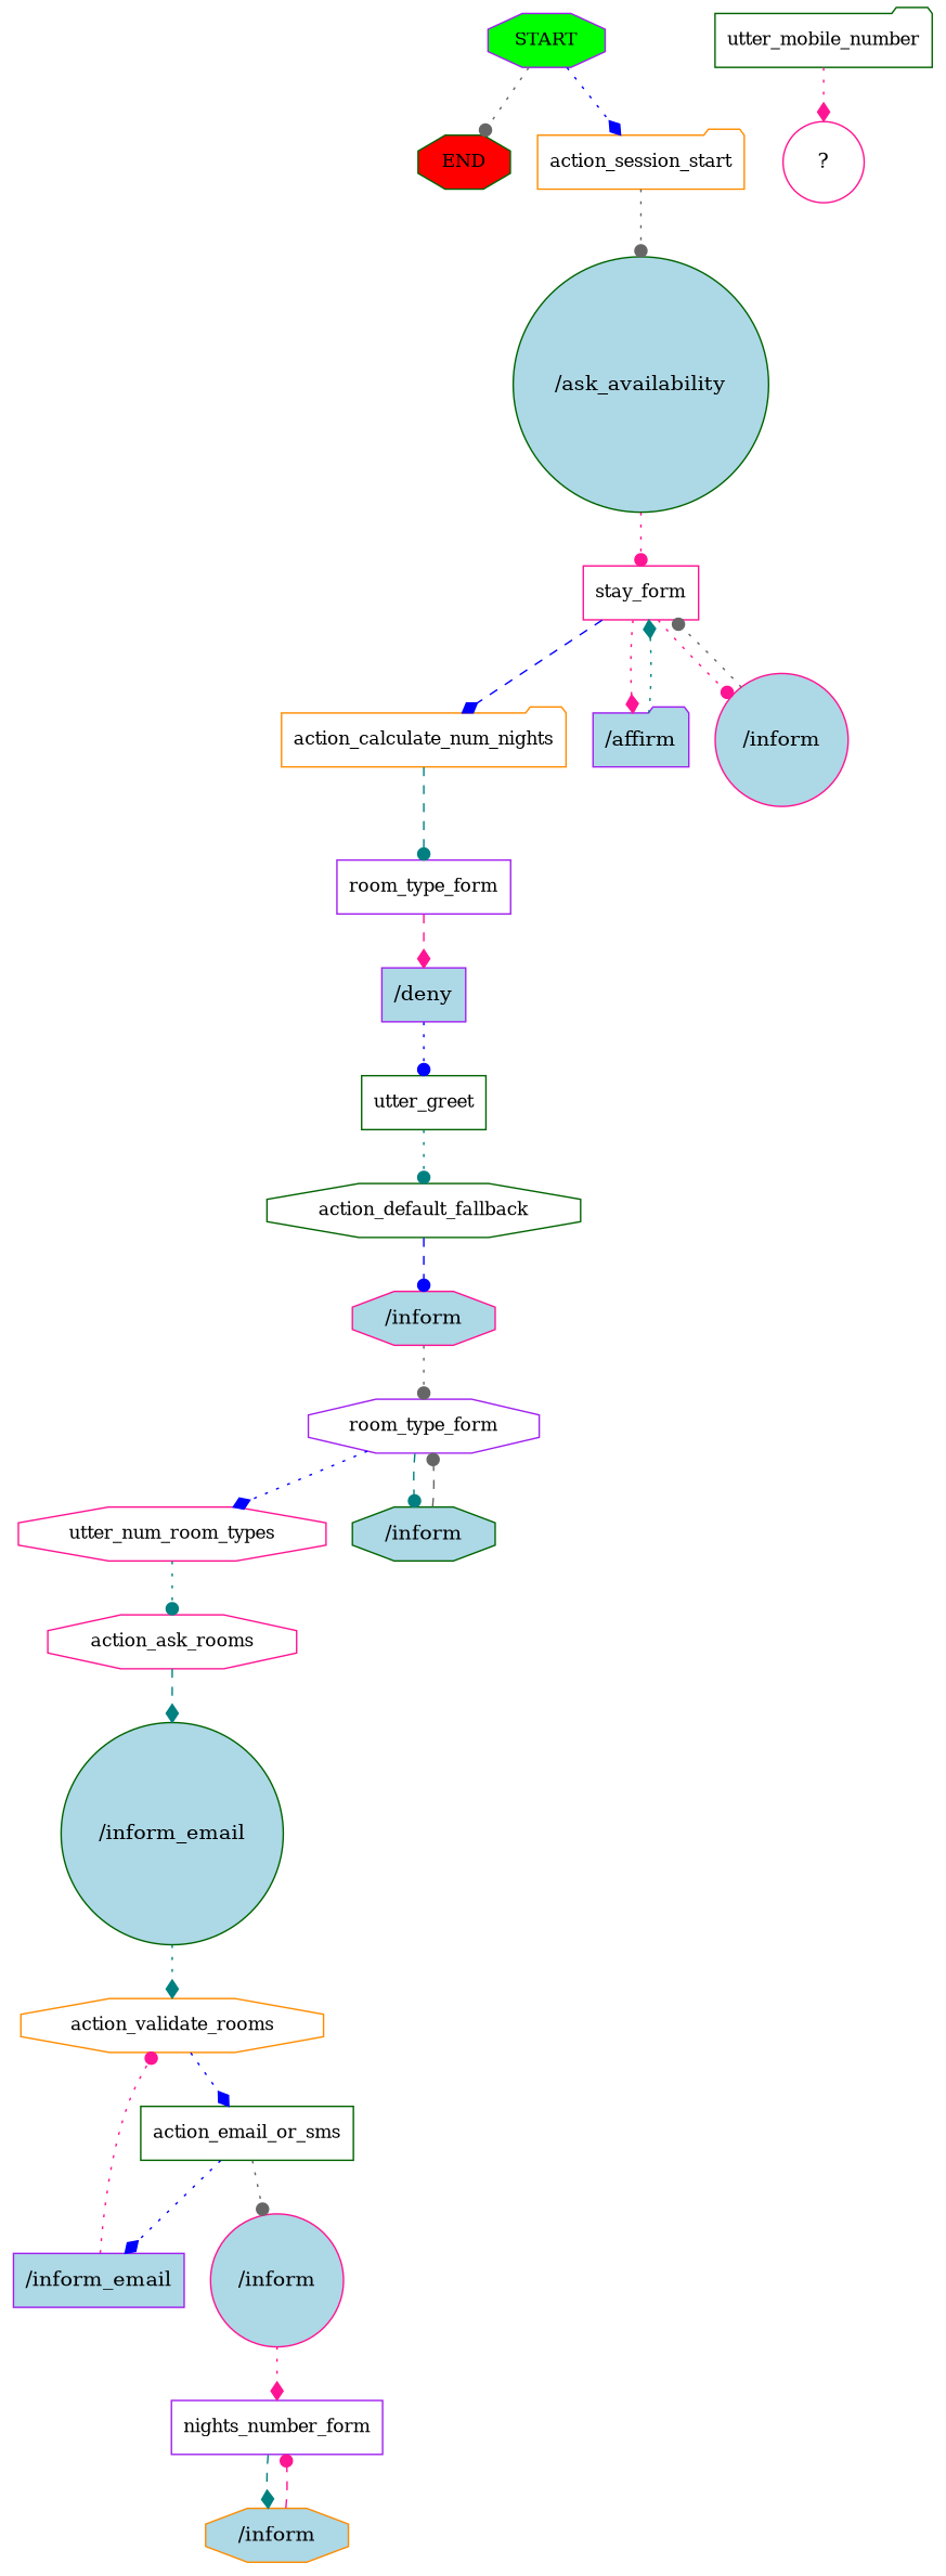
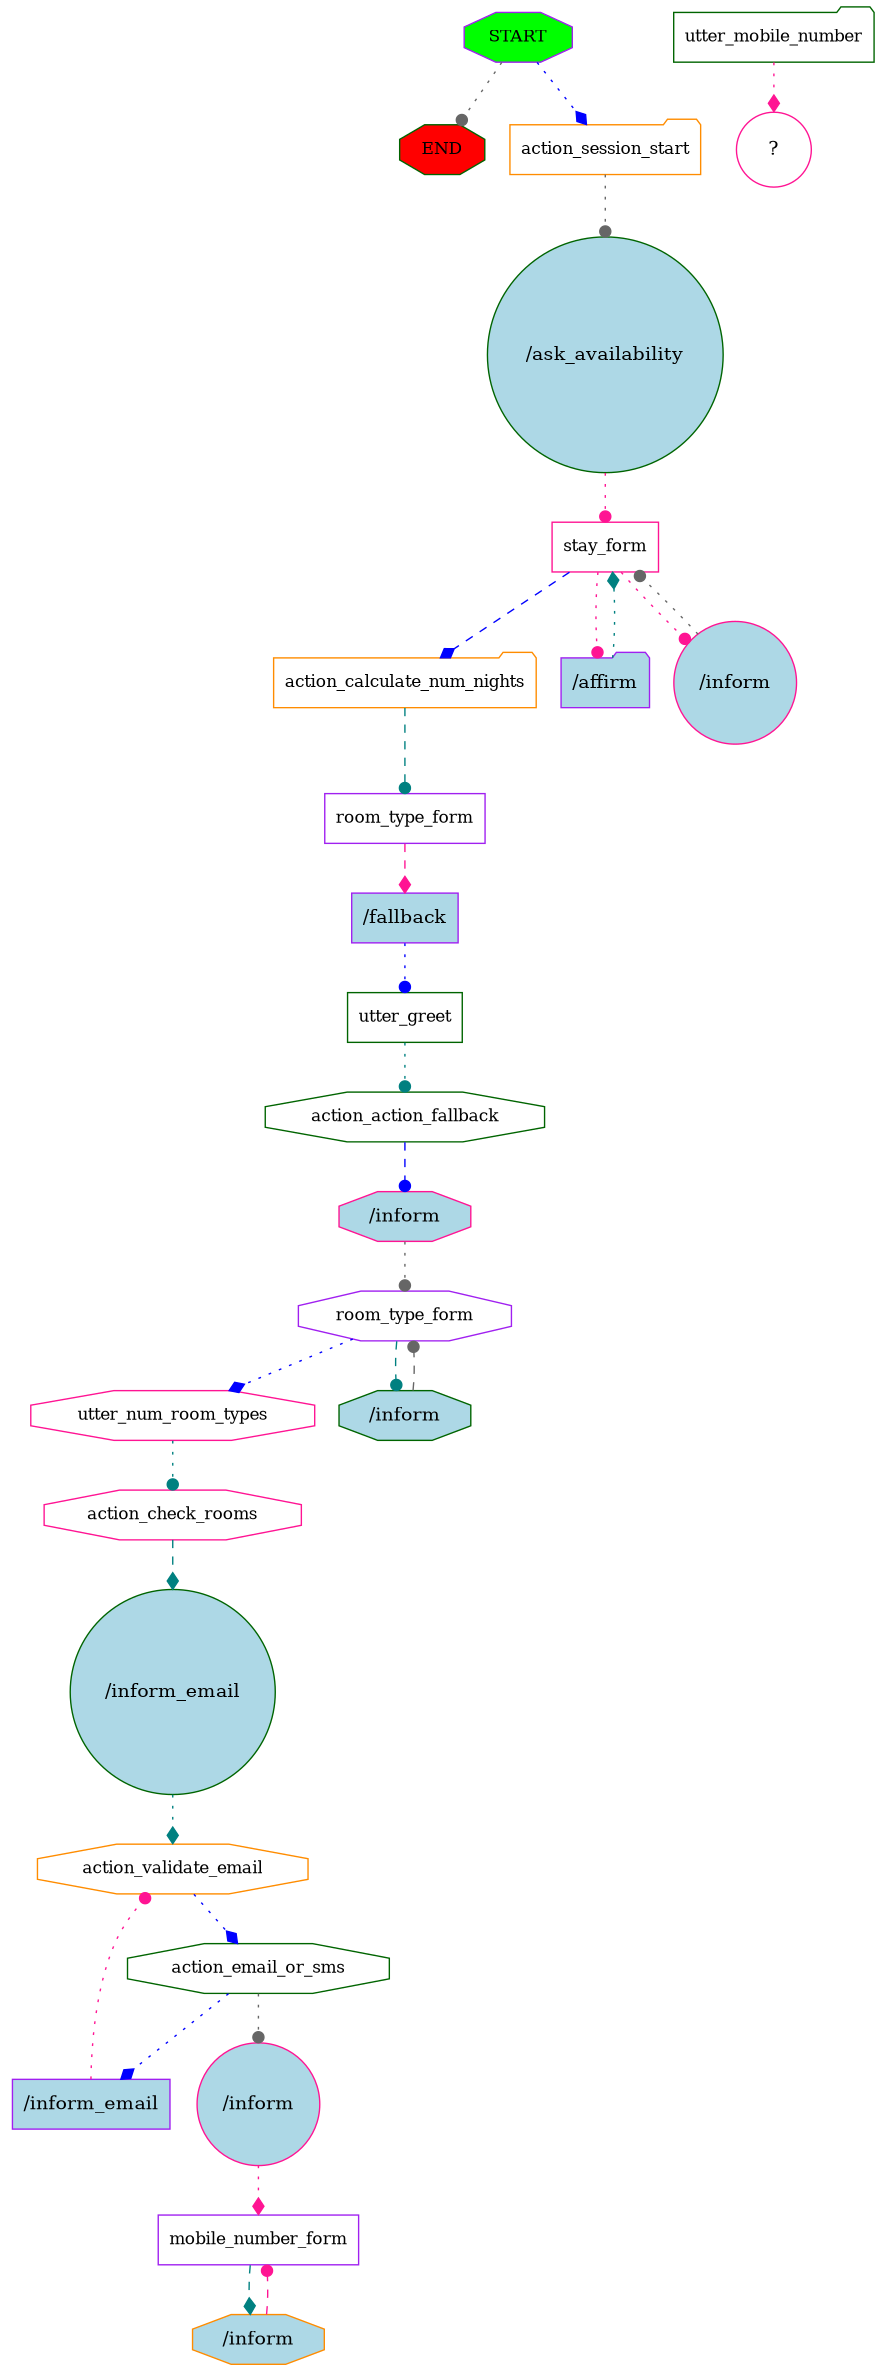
  digraph {
    node [color=darkgreen fontsize=12 shape=octagon]
    edge [arrowhead=dot color=deeppink style=dotted]
    n1 [color=purple fillcolor=green label=START style=filled]
    n2 [fillcolor=red label=END style=filled]
    n3 [color=darkorange label=action_session_start shape=folder]
    n4 [fillcolor=lightblue label="/ask_availability" shape=circle style=filled fontsize=""]
    n5 [color=deeppink label=stay_form shape=box]
    n6 [color=darkorange label=action_calculate_num_nights shape=folder]
    n7 [color=purple fillcolor=lightblue label="/affirm" shape=folder style=filled fontsize=""]
    n8 [color=deeppink fillcolor=lightblue label="/inform" shape=circle style=filled fontsize=""]
    n9 [color=purple label=room_type_form shape=box]
-   n10 [color=purple fillcolor=lightblue label="/deny" shape=box style=filled fontsize=""]
+   n10 [color=purple fillcolor=lightblue label="/fallback" shape=box style=filled fontsize=""]
    n11 [label=utter_greet shape=box]
-   n12 [label=action_default_fallback]
+   n12 [label=action_action_fallback]
    n13 [color=deeppink fillcolor=lightblue label="/inform" style=filled fontsize=""]
    n14 [color=purple label=room_type_form]
    n15 [color=deeppink label=utter_num_room_types]
    n16 [fillcolor=lightblue label="/inform" style=filled fontsize=""]
-   n17 [color=deeppink label=action_ask_rooms]
+   n17 [color=deeppink label=action_check_rooms]
    n18 [fillcolor=lightblue label="/inform_email" shape=circle style=filled fontsize=""]
-   n19 [color=darkorange label=action_validate_rooms]
-   n20 [label=action_email_or_sms shape=box]
+   n19 [color=darkorange label=action_validate_email]
+   n20 [label=action_email_or_sms]
    n21 [color=purple fillcolor=lightblue label="/inform_email" shape=box style=filled fontsize=""]
    n22 [color=deeppink fillcolor=lightblue label="/inform" shape=circle style=filled fontsize=""]
-   n23 [color=purple label=nights_number_form shape=box]
+   n23 [color=purple label=mobile_number_form shape=box]
    n24 [color=darkorange fillcolor=lightblue label="/inform" style=filled fontsize=""]
    n25 [label=utter_mobile_number shape=folder]
    n26 [color=deeppink label="  ?  " shape=circle fontsize=""]
    n1 -> n2 [color=gray40]
    n1 -> n3 [arrowhead=diamond color=blue]
    n3 -> n4 [color=gray40]
    n4 -> n5
    n5 -> n6 [arrowhead=diamond color=blue style=dashed]
-   n5 -> n7 [arrowhead=diamond]
+   n5 -> n7
    n5 -> n8
    n6 -> n9 [color=teal style=dashed]
    n7 -> n5 [arrowhead=diamond color=teal]
    n8 -> n5 [color=gray40]
    n9 -> n10 [arrowhead=diamond style=dashed]
    n10 -> n11 [color=blue]
    n11 -> n12 [color=teal]
    n12 -> n13 [color=blue style=dashed]
    n13 -> n14 [color=gray40]
    n14 -> n15 [arrowhead=diamond color=blue]
    n14 -> n16 [color=teal style=dashed]
    n15 -> n17 [color=teal]
    n16 -> n14 [color=gray40 style=dashed]
    n17 -> n18 [arrowhead=diamond color=teal style=dashed]
    n18 -> n19 [arrowhead=diamond color=teal]
    n19 -> n20 [arrowhead=diamond color=blue]
    n20 -> n21 [arrowhead=diamond color=blue]
    n20 -> n22 [color=gray40]
    n21 -> n19
    n22 -> n23 [arrowhead=diamond]
    n23 -> n24 [arrowhead=diamond color=teal style=dashed]
    n24 -> n23 [style=dashed]
    n25 -> n26 [arrowhead=diamond]
  }
